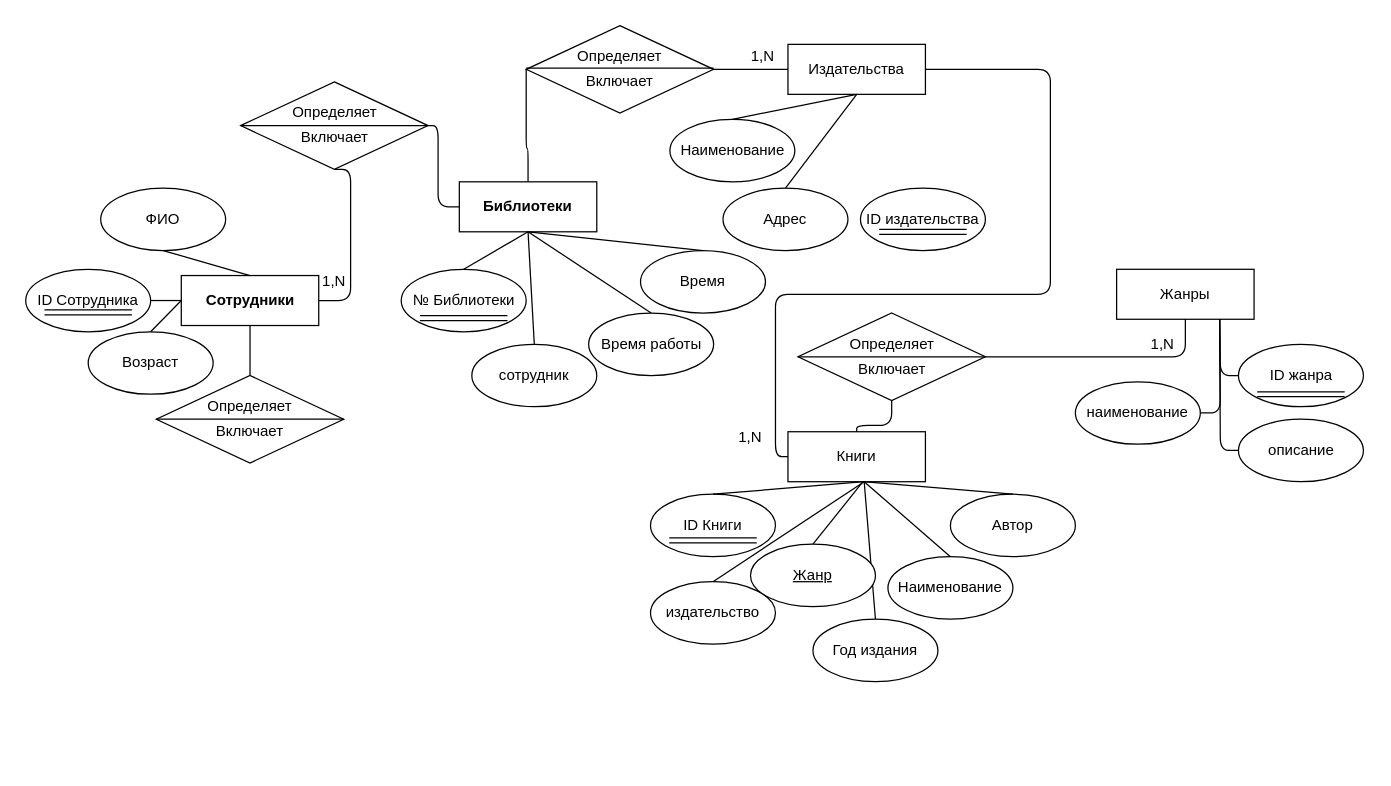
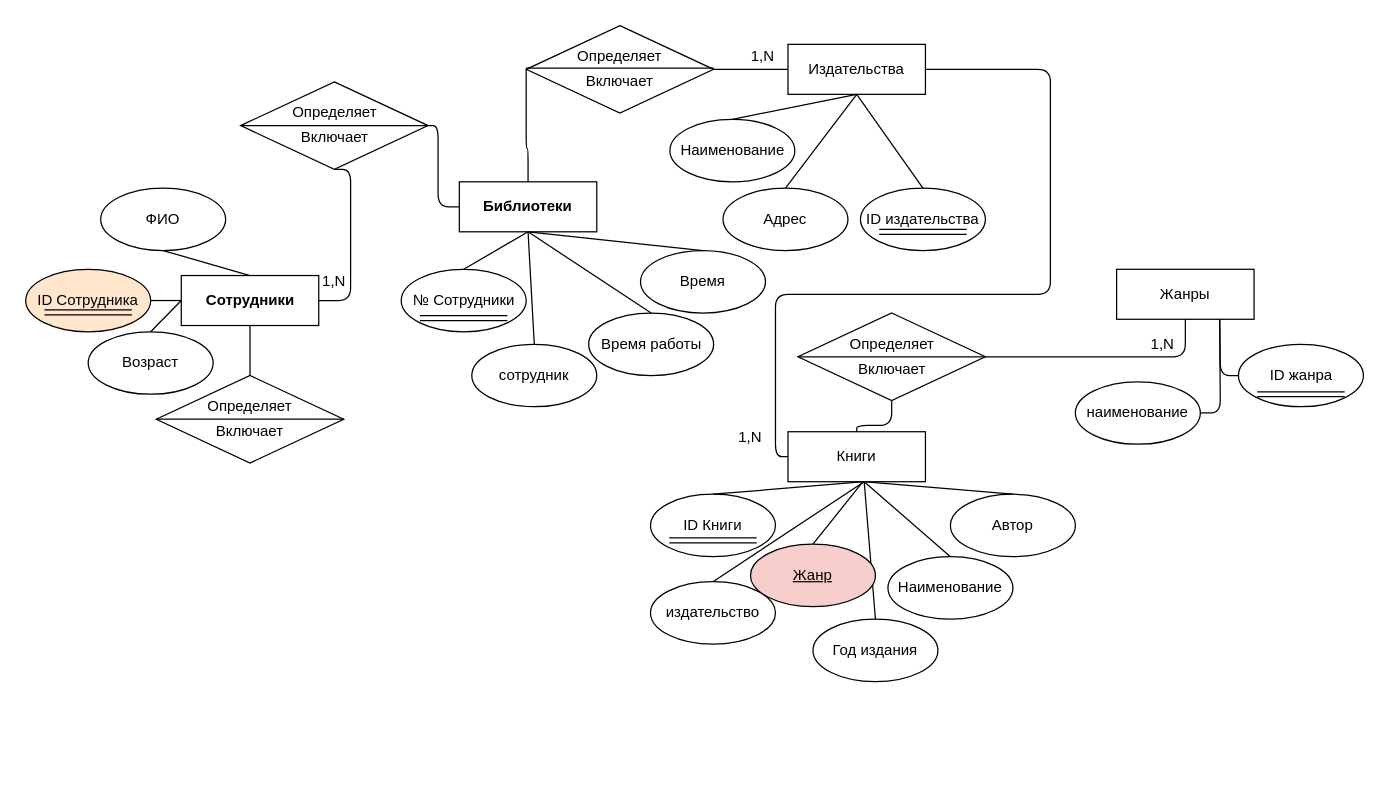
  <mxCell id="0" />
  <mxCell id="1" parent="0" />
  <mxCell id="2" value="" style="edgeStyle=orthogonalEdgeStyle;rounded=0;orthogonalLoop=1;jettySize=auto;html=1;entryX=0;entryY=0.5;entryDx=0;entryDy=0;strokeColor=none;" edge="1" parent="1" target="7"><mxGeometry relative="1" as="geometry"><Array as="points" /><mxPoint x="170" y="190" as="sourcePoint" /></mxGeometry></mxCell>
  <mxCell id="3" style="edgeStyle=orthogonalEdgeStyle;rounded=1;orthogonalLoop=1;jettySize=auto;html=1;exitX=0;exitY=0;exitDx=0;exitDy=0;endArrow=none;endFill=0;" edge="1" parent="1" source="5"><mxGeometry relative="1" as="geometry"><mxPoint x="145" y="220" as="targetPoint" /></mxGeometry></mxCell>
  <mxCell id="4" value="" style="edgeStyle=orthogonalEdgeStyle;rounded=1;orthogonalLoop=1;jettySize=auto;html=1;endArrow=none;endFill=0;entryX=0.5;entryY=1;entryDx=0;entryDy=0;" edge="1" parent="1" source="5" target="7"><mxGeometry relative="1" as="geometry"><mxPoint x="280" y="115" as="targetPoint" /><Array as="points"><mxPoint x="280" y="240" /><mxPoint x="280" y="135" /></Array></mxGeometry></mxCell>
  <mxCell id="5" value="&lt;span style=&quot;font-weight: 700&quot;&gt;Сотрудники&lt;/span&gt;" style="rounded=0;whiteSpace=wrap;html=1;" vertex="1" parent="1"><mxGeometry x="144.5" y="220" width="110" height="40" as="geometry" /></mxCell>
  <mxCell id="6" value="" style="edgeStyle=orthogonalEdgeStyle;rounded=1;orthogonalLoop=1;jettySize=auto;html=1;endArrow=none;endFill=0;entryX=0;entryY=0.5;entryDx=0;entryDy=0;" edge="1" parent="1" source="7" target="22"><mxGeometry relative="1" as="geometry"><Array as="points"><mxPoint x="350" y="100" /><mxPoint x="350" y="165" /></Array></mxGeometry></mxCell>
  <mxCell id="7" value="" style="rhombus;whiteSpace=wrap;html=1;" vertex="1" parent="1"><mxGeometry x="192" y="65" width="150" height="70" as="geometry" /></mxCell>
  <mxCell id="8" value="" style="endArrow=none;html=1;exitX=0;exitY=0.5;exitDx=0;exitDy=0;entryX=1;entryY=0.5;entryDx=0;entryDy=0;" edge="1" parent="1" source="7" target="7"><mxGeometry width="50" height="50" relative="1" as="geometry"><mxPoint x="617.5" y="35" as="sourcePoint" /><mxPoint x="667.5" y="-15" as="targetPoint" /></mxGeometry></mxCell>
  <mxCell id="9" value="Определяет" style="text;html=1;strokeColor=none;fillColor=none;align=center;verticalAlign=middle;whiteSpace=wrap;rounded=0;" vertex="1" parent="1"><mxGeometry x="224.5" y="80" width="85" height="20" as="geometry" /></mxCell>
  <mxCell id="10" value="Включает" style="text;html=1;strokeColor=none;fillColor=none;align=center;verticalAlign=middle;whiteSpace=wrap;rounded=0;" vertex="1" parent="1"><mxGeometry x="224.5" y="100" width="85" height="20" as="geometry" /></mxCell>
  <mxCell id="11" value="Издательства" style="rounded=0;whiteSpace=wrap;html=1;" vertex="1" parent="1"><mxGeometry x="630" y="35" width="110" height="40" as="geometry" /></mxCell>
  <mxCell id="12" value="&lt;span&gt;Адрес&lt;/span&gt;" style="ellipse;whiteSpace=wrap;html=1;" vertex="1" parent="1"><mxGeometry x="578" y="150" width="100" height="50" as="geometry" /></mxCell>
  <mxCell id="13" value="ID издательства" style="ellipse;whiteSpace=wrap;html=1;" vertex="1" parent="1"><mxGeometry x="688" y="150" width="100" height="50" as="geometry" /></mxCell>
  <mxCell id="14" value="" style="endArrow=none;html=1;strokeColor=#000000;exitX=0.5;exitY=0;exitDx=0;exitDy=0;entryX=0.5;entryY=1;entryDx=0;entryDy=0;" edge="1" parent="1" source="62" target="11"><mxGeometry width="50" height="50" relative="1" as="geometry"><mxPoint x="565" y="80" as="sourcePoint" /><mxPoint x="868" y="40" as="targetPoint" /></mxGeometry></mxCell>
  <mxCell id="15" value="" style="endArrow=none;html=1;strokeColor=#000000;entryX=0.5;entryY=1;entryDx=0;entryDy=0;exitX=0.5;exitY=0;exitDx=0;exitDy=0;" edge="1" parent="1" source="12" target="11"><mxGeometry width="50" height="50" relative="1" as="geometry"><mxPoint x="818" y="90" as="sourcePoint" /><mxPoint x="868" y="40" as="targetPoint" /></mxGeometry></mxCell>
+ <mxCell id="16" value="" style="endArrow=none;html=1;strokeColor=#000000;entryX=0.5;entryY=1;entryDx=0;entryDy=0;exitX=0.5;exitY=0;exitDx=0;exitDy=0;" edge="1" parent="1" source="13" target="11"><mxGeometry width="50" height="50" relative="1" as="geometry"><mxPoint x="818" y="90" as="sourcePoint" /><mxPoint x="868" y="40" as="targetPoint" /></mxGeometry></mxCell>
  <mxCell id="17" value="" style="edgeStyle=orthogonalEdgeStyle;rounded=1;orthogonalLoop=1;jettySize=auto;html=1;endArrow=none;endFill=0;" edge="1" parent="1" source="18" target="11"><mxGeometry relative="1" as="geometry" /></mxCell>
  <mxCell id="18" value="" style="rhombus;whiteSpace=wrap;html=1;" vertex="1" parent="1"><mxGeometry x="420.5" y="20" width="150" height="70" as="geometry" /></mxCell>
  <mxCell id="19" value="Определяет" style="text;html=1;strokeColor=none;fillColor=none;align=center;verticalAlign=middle;whiteSpace=wrap;rounded=0;" vertex="1" parent="1"><mxGeometry x="453" y="35" width="85" height="20" as="geometry" /></mxCell>
  <mxCell id="20" value="Включает" style="text;html=1;strokeColor=none;fillColor=none;align=center;verticalAlign=middle;whiteSpace=wrap;rounded=0;" vertex="1" parent="1"><mxGeometry x="453" y="55" width="85" height="20" as="geometry" /></mxCell>
  <mxCell id="21" value="" style="edgeStyle=orthogonalEdgeStyle;rounded=1;orthogonalLoop=1;jettySize=auto;html=1;endArrow=none;endFill=0;entryX=0;entryY=0.5;entryDx=0;entryDy=0;" edge="1" parent="1" source="22" target="18"><mxGeometry relative="1" as="geometry"><Array as="points"><mxPoint x="422" y="118" /><mxPoint x="421" y="118" /></Array></mxGeometry></mxCell>
  <mxCell id="22" value="&lt;span style=&quot;font-weight: 700&quot;&gt;Библиотеки&lt;/span&gt;" style="rounded=0;whiteSpace=wrap;html=1;" vertex="1" parent="1"><mxGeometry x="367" y="145" width="110" height="40" as="geometry" /></mxCell>
- <mxCell id="23" value="№&amp;nbsp;Библиотеки" style="ellipse;whiteSpace=wrap;html=1;" vertex="1" parent="1"><mxGeometry x="320.5" y="215" width="100" height="50" as="geometry" /></mxCell>
+ <mxCell id="23" value="№&amp;nbsp;Сотрудники" style="ellipse;whiteSpace=wrap;html=1;" vertex="1" parent="1"><mxGeometry x="320.5" y="215" width="100" height="50" as="geometry" /></mxCell>
  <mxCell id="24" value="сотрудник" style="ellipse;whiteSpace=wrap;html=1;" vertex="1" parent="1"><mxGeometry x="377" y="275" width="100" height="50" as="geometry" /></mxCell>
  <mxCell id="25" value="&lt;span&gt;Время работы&lt;/span&gt;" style="ellipse;whiteSpace=wrap;html=1;" vertex="1" parent="1"><mxGeometry x="470.5" y="250" width="100" height="50" as="geometry" /></mxCell>
  <mxCell id="26" value="" style="endArrow=none;html=1;strokeColor=#000000;entryX=0.5;entryY=1;entryDx=0;entryDy=0;exitX=0.5;exitY=0;exitDx=0;exitDy=0;" edge="1" parent="1" source="23" target="22"><mxGeometry width="50" height="50" relative="1" as="geometry"><mxPoint x="562" y="236" as="sourcePoint" /><mxPoint x="612" y="186" as="targetPoint" /></mxGeometry></mxCell>
  <mxCell id="27" value="" style="endArrow=none;html=1;strokeColor=#000000;entryX=0.5;entryY=1;entryDx=0;entryDy=0;exitX=0.5;exitY=0;exitDx=0;exitDy=0;" edge="1" parent="1" source="24" target="22"><mxGeometry width="50" height="50" relative="1" as="geometry"><mxPoint x="562" y="236" as="sourcePoint" /><mxPoint x="612" y="186" as="targetPoint" /></mxGeometry></mxCell>
  <mxCell id="28" value="" style="endArrow=none;html=1;strokeColor=#000000;entryX=0.5;entryY=0;entryDx=0;entryDy=0;exitX=0.5;exitY=1;exitDx=0;exitDy=0;" edge="1" parent="1" source="22" target="25"><mxGeometry width="50" height="50" relative="1" as="geometry"><mxPoint x="442" y="226" as="sourcePoint" /><mxPoint x="612" y="186" as="targetPoint" /></mxGeometry></mxCell>
  <mxCell id="29" value="&lt;span&gt;Время&lt;/span&gt;" style="ellipse;whiteSpace=wrap;html=1;" vertex="1" parent="1"><mxGeometry x="512" y="200" width="100" height="50" as="geometry" /></mxCell>
  <mxCell id="30" value="" style="endArrow=none;html=1;strokeColor=#000000;exitX=0.5;exitY=0;exitDx=0;exitDy=0;entryX=0.5;entryY=1;entryDx=0;entryDy=0;" edge="1" parent="1" source="29" target="22"><mxGeometry width="50" height="50" relative="1" as="geometry"><mxPoint x="569" y="165" as="sourcePoint" /><mxPoint x="619" y="115" as="targetPoint" /></mxGeometry></mxCell>
  <mxCell id="31" value="Жанры" style="rounded=0;whiteSpace=wrap;html=1;" vertex="1" parent="1"><mxGeometry x="893" y="215" width="110" height="40" as="geometry" /></mxCell>
  <mxCell id="32" value="ID жанра" style="ellipse;whiteSpace=wrap;html=1;" vertex="1" parent="1"><mxGeometry x="990.5" y="275" width="100" height="50" as="geometry" /></mxCell>
  <mxCell id="33" value="наименование" style="ellipse;whiteSpace=wrap;html=1;" vertex="1" parent="1"><mxGeometry x="860" y="305" width="100" height="50" as="geometry" /></mxCell>
  <mxCell id="34" value="" style="shape=link;html=1;" edge="1" parent="1"><mxGeometry width="100" relative="1" as="geometry"><mxPoint x="1005.5" y="315" as="sourcePoint" /><mxPoint x="1075.5" y="315" as="targetPoint" /></mxGeometry></mxCell>
- <mxCell id="35" value="описание" style="ellipse;whiteSpace=wrap;html=1;" vertex="1" parent="1"><mxGeometry x="990.5" y="335" width="100" height="50" as="geometry" /></mxCell>
  <mxCell id="36" value="" style="endArrow=none;html=1;strokeColor=#000000;entryX=0.75;entryY=1;entryDx=0;entryDy=0;exitX=1;exitY=0.5;exitDx=0;exitDy=0;" edge="1" parent="1" source="33" target="31"><mxGeometry width="50" height="50" relative="1" as="geometry"><mxPoint x="770" y="340" as="sourcePoint" /><mxPoint x="820" y="290" as="targetPoint" /><Array as="points"><mxPoint x="976" y="330" /></Array></mxGeometry></mxCell>
  <mxCell id="37" value="" style="endArrow=none;html=1;strokeColor=#000000;entryX=0.75;entryY=1;entryDx=0;entryDy=0;exitX=0;exitY=0.5;exitDx=0;exitDy=0;" edge="1" parent="1" source="32" target="31"><mxGeometry width="50" height="50" relative="1" as="geometry"><mxPoint x="788" y="285" as="sourcePoint" /><mxPoint x="838" y="235" as="targetPoint" /><Array as="points"><mxPoint x="976" y="300" /></Array></mxGeometry></mxCell>
- <mxCell id="38" value="" style="endArrow=none;html=1;strokeColor=#000000;entryX=0.75;entryY=1;entryDx=0;entryDy=0;exitX=0;exitY=0.5;exitDx=0;exitDy=0;" edge="1" parent="1" source="35" target="31"><mxGeometry width="50" height="50" relative="1" as="geometry"><mxPoint x="798" y="295" as="sourcePoint" /><mxPoint x="848" y="245" as="targetPoint" /><Array as="points"><mxPoint x="976" y="360" /></Array></mxGeometry></mxCell>
  <mxCell id="39" value="" style="edgeStyle=orthogonalEdgeStyle;rounded=1;orthogonalLoop=1;jettySize=auto;html=1;endArrow=none;endFill=0;entryX=1;entryY=0.5;entryDx=0;entryDy=0;" edge="1" parent="1" source="40" target="11"><mxGeometry relative="1" as="geometry"><mxPoint x="830" y="50" as="targetPoint" /><Array as="points"><mxPoint x="620" y="365" /><mxPoint x="620" y="235" /><mxPoint x="840" y="235" /><mxPoint x="840" y="55" /></Array></mxGeometry></mxCell>
  <mxCell id="40" value="Книги" style="rounded=0;whiteSpace=wrap;html=1;" vertex="1" parent="1"><mxGeometry x="630" y="345" width="110" height="40" as="geometry" /></mxCell>
  <mxCell id="41" value="" style="edgeStyle=orthogonalEdgeStyle;rounded=1;orthogonalLoop=1;jettySize=auto;html=1;endArrow=none;endFill=0;strokeColor=#000000;" edge="1" parent="1" source="43" target="31"><mxGeometry relative="1" as="geometry"><Array as="points"><mxPoint x="880" y="285" /><mxPoint x="880" y="285" /></Array></mxGeometry></mxCell>
  <mxCell id="42" value="" style="edgeStyle=orthogonalEdgeStyle;rounded=1;orthogonalLoop=1;jettySize=auto;html=1;endArrow=none;endFill=0;strokeColor=#000000;" edge="1" parent="1" source="43" target="40"><mxGeometry relative="1" as="geometry" /></mxCell>
  <mxCell id="43" value="" style="rhombus;whiteSpace=wrap;html=1;" vertex="1" parent="1"><mxGeometry x="638" y="250" width="150" height="70" as="geometry" /></mxCell>
  <mxCell id="44" value="" style="endArrow=none;html=1;exitX=0;exitY=0.5;exitDx=0;exitDy=0;entryX=1;entryY=0.5;entryDx=0;entryDy=0;" edge="1" parent="1" source="43" target="43"><mxGeometry width="50" height="50" relative="1" as="geometry"><mxPoint x="1060" y="220" as="sourcePoint" /><mxPoint x="1110" y="170" as="targetPoint" /></mxGeometry></mxCell>
  <mxCell id="45" value="Определяет" style="text;html=1;strokeColor=none;fillColor=none;align=center;verticalAlign=middle;whiteSpace=wrap;rounded=0;" vertex="1" parent="1"><mxGeometry x="670.5" y="265" width="85" height="20" as="geometry" /></mxCell>
  <mxCell id="46" value="Включает" style="text;html=1;strokeColor=none;fillColor=none;align=center;verticalAlign=middle;whiteSpace=wrap;rounded=0;" vertex="1" parent="1"><mxGeometry x="670.5" y="285" width="85" height="20" as="geometry" /></mxCell>
  <mxCell id="47" value="1,N" style="text;html=1;strokeColor=none;fillColor=none;align=center;verticalAlign=middle;whiteSpace=wrap;rounded=0;" vertex="1" parent="1"><mxGeometry x="910" y="265" width="40" height="20" as="geometry" /></mxCell>
  <mxCell id="48" value="ID Книги" style="ellipse;whiteSpace=wrap;html=1;" vertex="1" parent="1"><mxGeometry x="520" y="395" width="100" height="50" as="geometry" /></mxCell>
  <mxCell id="49" value="издательство" style="ellipse;whiteSpace=wrap;html=1;" vertex="1" parent="1"><mxGeometry x="520" y="465" width="100" height="50" as="geometry" /></mxCell>
  <mxCell id="50" value="&lt;span&gt;Год издания&lt;/span&gt;" style="ellipse;whiteSpace=wrap;html=1;" vertex="1" parent="1"><mxGeometry x="650" y="495" width="100" height="50" as="geometry" /></mxCell>
  <mxCell id="51" value="&lt;span&gt;Наименование&lt;/span&gt;" style="ellipse;whiteSpace=wrap;html=1;" vertex="1" parent="1"><mxGeometry x="710" y="445" width="100" height="50" as="geometry" /></mxCell>
  <mxCell id="52" value="" style="endArrow=none;html=1;strokeColor=#000000;exitX=0.5;exitY=0;exitDx=0;exitDy=0;entryX=0.5;entryY=1;entryDx=0;entryDy=0;" edge="1" parent="1" source="48"><mxGeometry width="50" height="50" relative="1" as="geometry"><mxPoint x="826" y="436" as="sourcePoint" /><mxPoint x="691" y="385" as="targetPoint" /></mxGeometry></mxCell>
  <mxCell id="53" value="" style="endArrow=none;html=1;strokeColor=#000000;entryX=0.5;entryY=1;entryDx=0;entryDy=0;exitX=0.5;exitY=0;exitDx=0;exitDy=0;" edge="1" parent="1" source="49"><mxGeometry width="50" height="50" relative="1" as="geometry"><mxPoint x="826" y="436" as="sourcePoint" /><mxPoint x="691" y="385" as="targetPoint" /></mxGeometry></mxCell>
  <mxCell id="54" value="" style="endArrow=none;html=1;strokeColor=#000000;entryX=0.5;entryY=1;entryDx=0;entryDy=0;exitX=0.5;exitY=0;exitDx=0;exitDy=0;" edge="1" parent="1" source="50"><mxGeometry width="50" height="50" relative="1" as="geometry"><mxPoint x="826" y="436" as="sourcePoint" /><mxPoint x="691" y="385" as="targetPoint" /></mxGeometry></mxCell>
  <mxCell id="55" value="" style="endArrow=none;html=1;strokeColor=#000000;entryX=0.5;entryY=0;entryDx=0;entryDy=0;exitX=0.5;exitY=1;exitDx=0;exitDy=0;" edge="1" parent="1" target="51"><mxGeometry width="50" height="50" relative="1" as="geometry"><mxPoint x="691" y="385" as="sourcePoint" /><mxPoint x="876" y="386" as="targetPoint" /></mxGeometry></mxCell>
  <mxCell id="56" value="" style="shape=link;html=1;" edge="1" parent="1"><mxGeometry width="100" relative="1" as="geometry"><mxPoint x="535" y="432" as="sourcePoint" /><mxPoint x="605" y="432" as="targetPoint" /></mxGeometry></mxCell>
  <mxCell id="57" value="" style="shape=link;html=1;" edge="1" parent="1"><mxGeometry width="100" relative="1" as="geometry"><mxPoint x="335.5" y="254" as="sourcePoint" /><mxPoint x="405.5" y="254" as="targetPoint" /></mxGeometry></mxCell>
- <mxCell id="58" value="&lt;u&gt;Жанр&lt;/u&gt;" style="ellipse;whiteSpace=wrap;html=1;" vertex="1" parent="1"><mxGeometry x="600" y="435" width="100" height="50" as="geometry" /></mxCell>
+ <mxCell id="58" value="&lt;u&gt;Жанр&lt;/u&gt;" style="ellipse;whiteSpace=wrap;html=1;fillColor=#f8cecc;" vertex="1" parent="1"><mxGeometry x="600" y="435" width="100" height="50" as="geometry" /></mxCell>
  <mxCell id="59" value="" style="endArrow=none;html=1;strokeColor=#000000;exitX=0.5;exitY=0;exitDx=0;exitDy=0;" edge="1" parent="1" source="58"><mxGeometry width="50" height="50" relative="1" as="geometry"><mxPoint x="669" y="505" as="sourcePoint" /><mxPoint x="690" y="385" as="targetPoint" /></mxGeometry></mxCell>
  <mxCell id="60" value="1,N" style="text;html=1;strokeColor=none;fillColor=none;align=center;verticalAlign=middle;whiteSpace=wrap;rounded=0;" vertex="1" parent="1"><mxGeometry x="580" y="340" width="40" height="20" as="geometry" /></mxCell>
  <mxCell id="61" value="" style="shape=link;html=1;" edge="1" parent="1"><mxGeometry width="100" relative="1" as="geometry"><mxPoint x="703" y="185" as="sourcePoint" /><mxPoint x="773" y="185" as="targetPoint" /></mxGeometry></mxCell>
  <mxCell id="62" value="&lt;span&gt;Наименование&lt;/span&gt;" style="ellipse;whiteSpace=wrap;html=1;" vertex="1" parent="1"><mxGeometry x="535.5" y="95" width="100" height="50" as="geometry" /></mxCell>
  <mxCell id="63" value="" style="endArrow=none;html=1;exitX=0;exitY=0.5;exitDx=0;exitDy=0;entryX=1;entryY=0.5;entryDx=0;entryDy=0;" edge="1" parent="1"><mxGeometry width="50" height="50" relative="1" as="geometry"><mxPoint x="420.5" y="54" as="sourcePoint" /><mxPoint x="570.5" y="54" as="targetPoint" /></mxGeometry></mxCell>
  <mxCell id="64" value="1,N" style="text;html=1;strokeColor=none;fillColor=none;align=center;verticalAlign=middle;whiteSpace=wrap;rounded=0;" vertex="1" parent="1"><mxGeometry x="590" y="35" width="40" height="20" as="geometry" /></mxCell>
  <mxCell id="65" value="" style="edgeStyle=orthogonalEdgeStyle;rounded=0;orthogonalLoop=1;jettySize=auto;html=1;entryX=0;entryY=0.5;entryDx=0;entryDy=0;strokeColor=none;" edge="1" parent="1" target="67"><mxGeometry relative="1" as="geometry"><Array as="points"><mxPoint x="165" y="607" /><mxPoint x="290" y="607" /></Array><mxPoint x="367" y="405" as="sourcePoint" /></mxGeometry></mxCell>
  <mxCell id="66" value="" style="edgeStyle=orthogonalEdgeStyle;rounded=1;orthogonalLoop=1;jettySize=auto;html=1;endArrow=none;endFill=0;" edge="1" parent="1" source="67" target="5"><mxGeometry relative="1" as="geometry" /></mxCell>
  <mxCell id="67" value="" style="rhombus;whiteSpace=wrap;html=1;" vertex="1" parent="1"><mxGeometry x="124.5" y="300" width="150" height="70" as="geometry" /></mxCell>
  <mxCell id="68" value="" style="endArrow=none;html=1;exitX=0;exitY=0.5;exitDx=0;exitDy=0;entryX=1;entryY=0.5;entryDx=0;entryDy=0;" edge="1" parent="1"><mxGeometry width="50" height="50" relative="1" as="geometry"><mxPoint x="124.5" y="335" as="sourcePoint" /><mxPoint x="274.5" y="335" as="targetPoint" /></mxGeometry></mxCell>
  <mxCell id="69" value="Определяет" style="text;html=1;strokeColor=none;fillColor=none;align=center;verticalAlign=middle;whiteSpace=wrap;rounded=0;" vertex="1" parent="1"><mxGeometry x="157" y="315" width="85" height="20" as="geometry" /></mxCell>
  <mxCell id="70" value="Включает" style="text;html=1;strokeColor=none;fillColor=none;align=center;verticalAlign=middle;whiteSpace=wrap;rounded=0;" vertex="1" parent="1"><mxGeometry x="157" y="335" width="85" height="20" as="geometry" /></mxCell>
- <mxCell id="71" value="ID Сотрудника" style="ellipse;whiteSpace=wrap;html=1;" vertex="1" parent="1"><mxGeometry x="20" y="215" width="100" height="50" as="geometry" /></mxCell>
+ <mxCell id="71" value="ID Сотрудника" style="ellipse;whiteSpace=wrap;html=1;fillColor=#ffe6cc;" vertex="1" parent="1"><mxGeometry x="20" y="215" width="100" height="50" as="geometry" /></mxCell>
  <mxCell id="72" value="" style="endArrow=none;html=1;exitX=1;exitY=0.5;exitDx=0;exitDy=0;entryX=0;entryY=0.5;entryDx=0;entryDy=0;" edge="1" parent="1" source="71" target="5"><mxGeometry width="50" height="50" relative="1" as="geometry"><mxPoint x="300" y="-25" as="sourcePoint" /><mxPoint x="35" y="-105" as="targetPoint" /></mxGeometry></mxCell>
  <mxCell id="73" value="" style="shape=link;html=1;" edge="1" parent="1"><mxGeometry width="100" relative="1" as="geometry"><mxPoint x="35" y="249.5" as="sourcePoint" /><mxPoint x="105" y="249.5" as="targetPoint" /></mxGeometry></mxCell>
  <mxCell id="74" value="&lt;span&gt;Возраст&lt;/span&gt;" style="ellipse;whiteSpace=wrap;html=1;" vertex="1" parent="1"><mxGeometry x="70" y="265" width="100" height="50" as="geometry" /></mxCell>
  <mxCell id="75" value="&lt;span&gt;ФИО&lt;/span&gt;" style="ellipse;whiteSpace=wrap;html=1;" vertex="1" parent="1"><mxGeometry x="80" y="150" width="100" height="50" as="geometry" /></mxCell>
  <mxCell id="76" value="" style="edgeStyle=orthogonalEdgeStyle;rounded=0;orthogonalLoop=1;jettySize=auto;html=1;entryX=0;entryY=0.5;entryDx=0;entryDy=0;strokeColor=none;" edge="1" parent="1" source="5"><mxGeometry relative="1" as="geometry"><Array as="points"><mxPoint x="35" y="190" /><mxPoint x="100" y="190" /><mxPoint x="100" y="55" /></Array><mxPoint x="199.5" y="220" as="sourcePoint" /><mxPoint x="70" y="190" as="targetPoint" /></mxGeometry></mxCell>
  <mxCell id="77" value="" style="endArrow=none;html=1;exitX=0.5;exitY=0;exitDx=0;exitDy=0;entryX=0;entryY=0.5;entryDx=0;entryDy=0;" edge="1" parent="1" source="74" target="5"><mxGeometry width="50" height="50" relative="1" as="geometry"><mxPoint x="130" y="250" as="sourcePoint" /><mxPoint x="154.5" y="250" as="targetPoint" /></mxGeometry></mxCell>
  <mxCell id="78" value="" style="endArrow=none;html=1;exitX=0.5;exitY=1;exitDx=0;exitDy=0;entryX=0.5;entryY=0;entryDx=0;entryDy=0;" edge="1" parent="1" source="75" target="5"><mxGeometry width="50" height="50" relative="1" as="geometry"><mxPoint x="140" y="260" as="sourcePoint" /><mxPoint x="200" y="225" as="targetPoint" /></mxGeometry></mxCell>
  <mxCell id="79" value="1,N" style="text;html=1;strokeColor=none;fillColor=none;align=center;verticalAlign=middle;whiteSpace=wrap;rounded=0;" vertex="1" parent="1"><mxGeometry x="247" y="215" width="40" height="20" as="geometry" /></mxCell>
  <mxCell id="80" value="&lt;span&gt;Автор&lt;/span&gt;" style="ellipse;whiteSpace=wrap;html=1;" vertex="1" parent="1"><mxGeometry x="760" y="395" width="100" height="50" as="geometry" /></mxCell>
  <mxCell id="81" value="" style="endArrow=none;html=1;strokeColor=#000000;entryX=0.5;entryY=0;entryDx=0;entryDy=0;" edge="1" parent="1" target="80"><mxGeometry width="50" height="50" relative="1" as="geometry"><mxPoint x="690" y="385" as="sourcePoint" /><mxPoint x="770" y="455" as="targetPoint" /></mxGeometry></mxCell>
